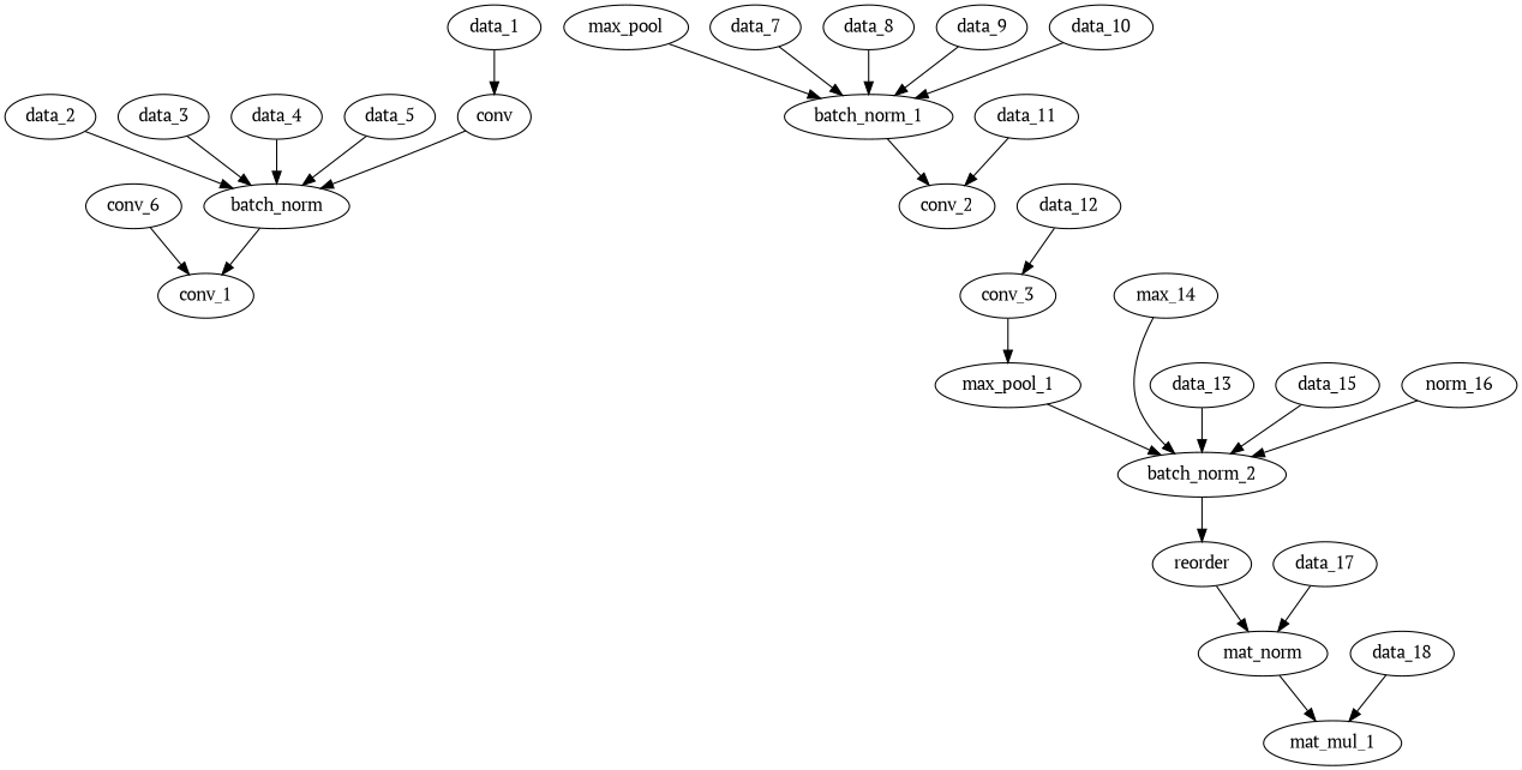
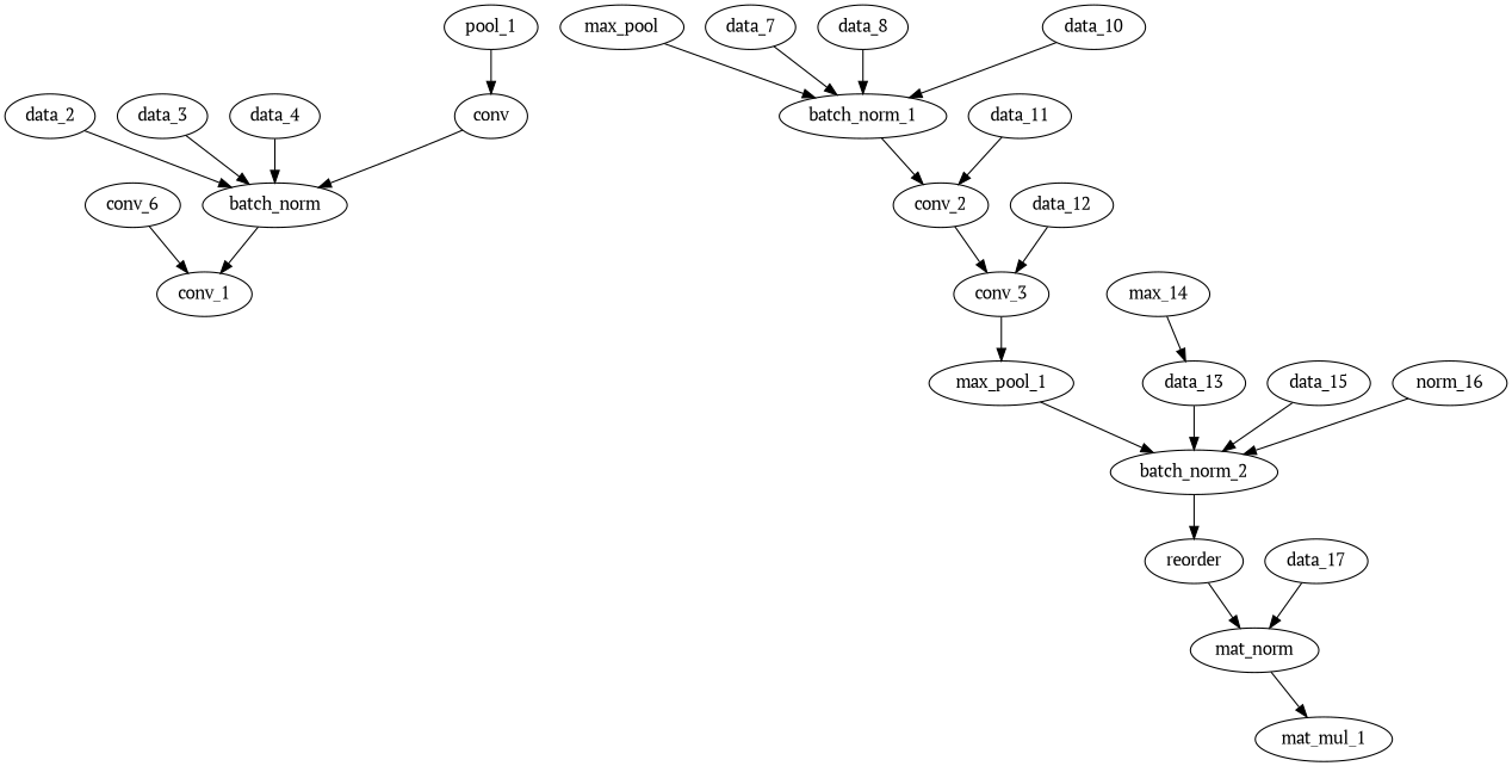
  digraph {
    fontname="PT Serif"
    node [fontname="PT Serif"]
    edge [fontname="PT Serif"]
    n1 [label=conv]
    n2 [label=batch_norm]
-   n3 [label=data_1]
+   n3 [label=pool_1]
    n4 [label=conv_1]
    n5 [label=data_2]
    n6 [label=data_3]
    n7 [label=data_4]
-   n8 [label=data_5]
    n9 [label=conv_6]
    n10 [label=max_pool]
    n11 [label=batch_norm_1]
    n12 [label=conv_2]
    n13 [label=data_7]
    n14 [label=data_8]
-   n15 [label=data_9]
    n16 [label=data_10]
    n17 [label=conv_3]
    n18 [label=data_11]
    n19 [label=max_pool_1]
    n20 [label=data_12]
    n21 [label=batch_norm_2]
    n22 [label=reorder]
    n23 [label=data_13]
    n24 [label=max_14]
    n25 [label=data_15]
    n26 [label=norm_16]
    n27 [label=mat_norm]
    n28 [label=mat_mul_1]
    n29 [label=data_17]
-   n30 [label=data_18]
    n1 -> n2
    n2 -> n4
    n3 -> n1
    n5 -> n2
    n6 -> n2
    n7 -> n2
-   n8 -> n2
    n9 -> n4
    n10 -> n11
    n11 -> n12
+   n12 -> n17
    n13 -> n11
    n14 -> n11
-   n15 -> n11
    n16 -> n11
    n17 -> n19
    n18 -> n12
    n19 -> n21
    n20 -> n17
    n21 -> n22
    n22 -> n27
    n23 -> n21
-   n24 -> n21
+   n24 -> n23
    n25 -> n21
    n26 -> n21
    n27 -> n28
    n29 -> n27
-   n30 -> n28
  }
